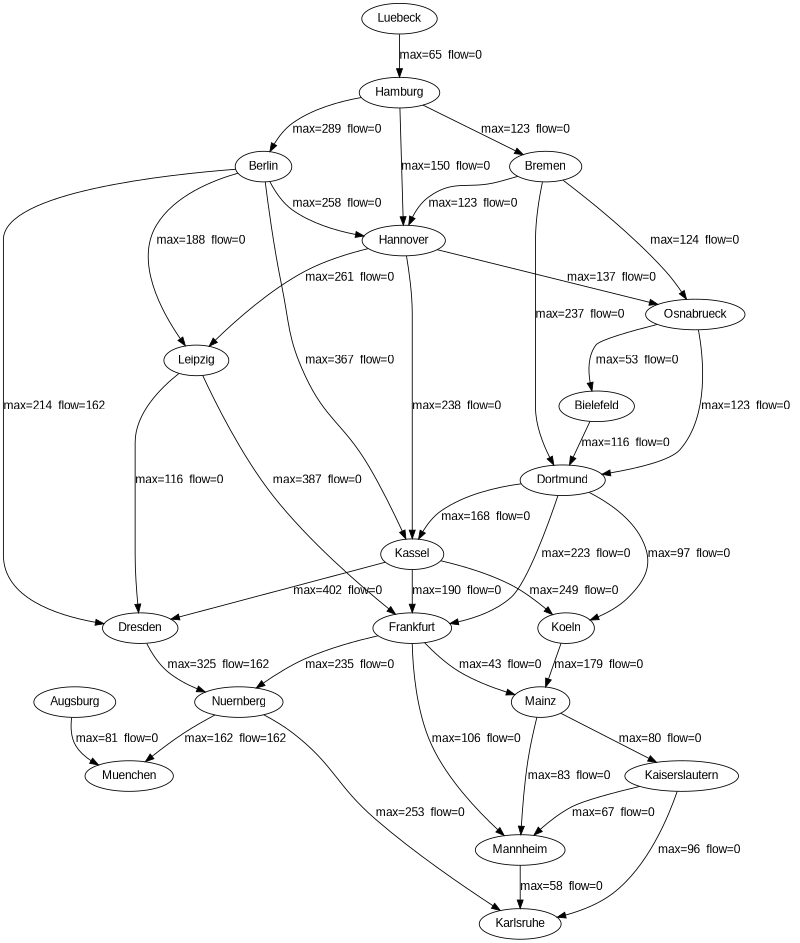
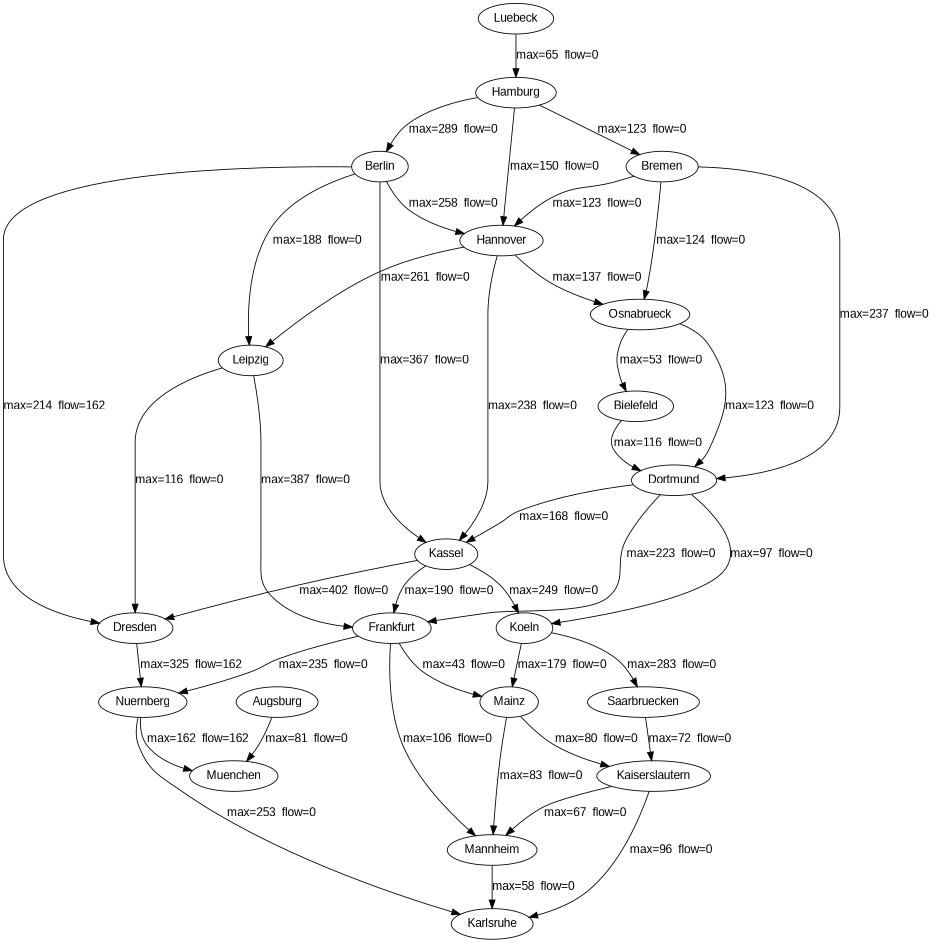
  digraph {
    fontname="Liberation Sans"
    node [fontname="Liberation Sans"]
    edge [fontname="Liberation Sans"]
    Augsburg
    Muenchen
    Berlin
    Dresden
    Hannover
    Kassel
    Leipzig
    Nuernberg
    Osnabrueck
    Frankfurt
    Koeln
    Karlsruhe
    Bielefeld
    Dortmund
    Mainz
    Mannheim
+   Saarbruecken
    Bremen
    Kaiserslautern
    Hamburg
    Luebeck
    Augsburg -> Muenchen [label="max=81  flow=0  "]
    Berlin -> Dresden [label="max=214  flow=162  "]
    Berlin -> Hannover [label="max=258  flow=0  "]
    Berlin -> Kassel [label="max=367  flow=0  "]
    Berlin -> Leipzig [label="max=188  flow=0  "]
    Dresden -> Nuernberg [label="max=325  flow=162  "]
    Hannover -> Kassel [label="max=238  flow=0  "]
    Hannover -> Leipzig [label="max=261  flow=0  "]
    Hannover -> Osnabrueck [label="max=137  flow=0  "]
    Kassel -> Dresden [label="max=402  flow=0  "]
    Kassel -> Frankfurt [label="max=190  flow=0  "]
    Kassel -> Koeln [label="max=249  flow=0  "]
    Leipzig -> Dresden [label="max=116  flow=0  "]
    Leipzig -> Frankfurt [label="max=387  flow=0  "]
    Nuernberg -> Muenchen [label="max=162  flow=162  "]
    Nuernberg -> Karlsruhe [label="max=253  flow=0  "]
    Osnabrueck -> Bielefeld [label="max=53  flow=0  "]
    Osnabrueck -> Dortmund [label="max=123  flow=0  "]
    Frankfurt -> Nuernberg [label="max=235  flow=0  "]
    Frankfurt -> Mainz [label="max=43  flow=0  "]
    Frankfurt -> Mannheim [label="max=106  flow=0  "]
    Koeln -> Mainz [label="max=179  flow=0  "]
+   Koeln -> Saarbruecken [label="max=283  flow=0  "]
    Bielefeld -> Dortmund [label="max=116  flow=0  "]
    Dortmund -> Kassel [label="max=168  flow=0  "]
    Dortmund -> Frankfurt [label="max=223  flow=0  "]
    Dortmund -> Koeln [label="max=97  flow=0  "]
    Mainz -> Mannheim [label="max=83  flow=0  "]
    Mainz -> Kaiserslautern [label="max=80  flow=0  "]
    Mannheim -> Karlsruhe [label="max=58  flow=0  "]
+   Saarbruecken -> Kaiserslautern [label="max=72  flow=0  "]
    Bremen -> Hannover [label="max=123  flow=0  "]
    Bremen -> Osnabrueck [label="max=124  flow=0  "]
    Bremen -> Dortmund [label="max=237  flow=0  "]
    Kaiserslautern -> Karlsruhe [label="max=96  flow=0  "]
    Kaiserslautern -> Mannheim [label="max=67  flow=0  "]
    Hamburg -> Berlin [label="max=289  flow=0  "]
    Hamburg -> Hannover [label="max=150  flow=0  "]
    Hamburg -> Bremen [label="max=123  flow=0  "]
    Luebeck -> Hamburg [label="max=65  flow=0  "]
  }
